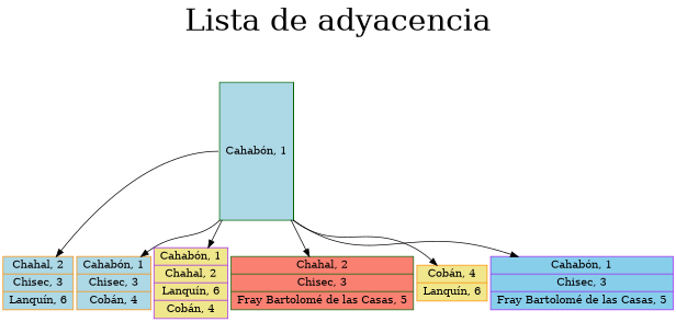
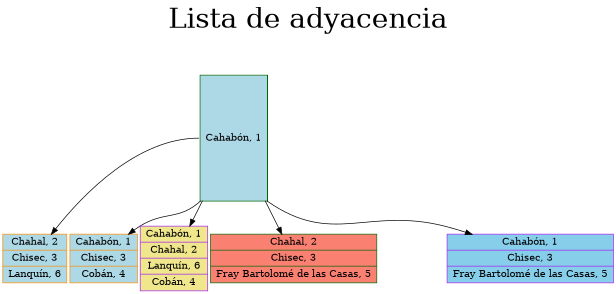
  digraph {
    fontsize=40
    label="Lista de adyacencia"
    labelloc=t
    nodesep=.05
    rankdir=TB
    node [shape=record style=filled fillcolor=lightblue color=darkorange]
    n1 [height=2.5 label="<f0> Cahabón, 1 | \n<f1> Chahal, 2 | \n<f2> Chisec, 3 | \n<f3> Cobán, 4 | \n<f4> Fray Bartolomé de las Casas, 5 | \n<f5> Lanquín, 6" width=.1 color=darkgreen]
    n2 [height=.1 label="{<n> Chahal, 2 | Chisec, 3 | Lanquín, 6}" width=.1]
    n3 [height=.1 label="{<n> Cahabón, 1 | Chisec, 3 | Cobán, 4}" width=.1]
    n4 [height=.1 label="{<n> Cahabón, 1 | Chahal, 2 | Lanquín, 6 | Cobán, 4}" width=.1 fillcolor=khaki color=purple]
    n5 [height=.1 label="{<n> Chahal, 2 | Chisec, 3 | Fray Bartolomé de las Casas, 5}" width=.1 fillcolor=salmon color=darkgreen]
-   n6 [height=.1 label="{<n> Cobán, 4 | Lanquín, 6}" width=.1 fillcolor=khaki]
    n7 [height=.1 label="{<n> Cahabón, 1 | Chisec, 3 | Fray Bartolomé de las Casas, 5}" width=.1 fillcolor=skyblue color=purple]
    n1 -> n2 [tailport=f0]
    n1 -> n3 [tailport=f1]
    n1 -> n4 [tailport=f2]
    n1 -> n5 [tailport=f3]
-   n1 -> n6 [tailport=f4]
    n1 -> n7 [tailport=f5]
  }
